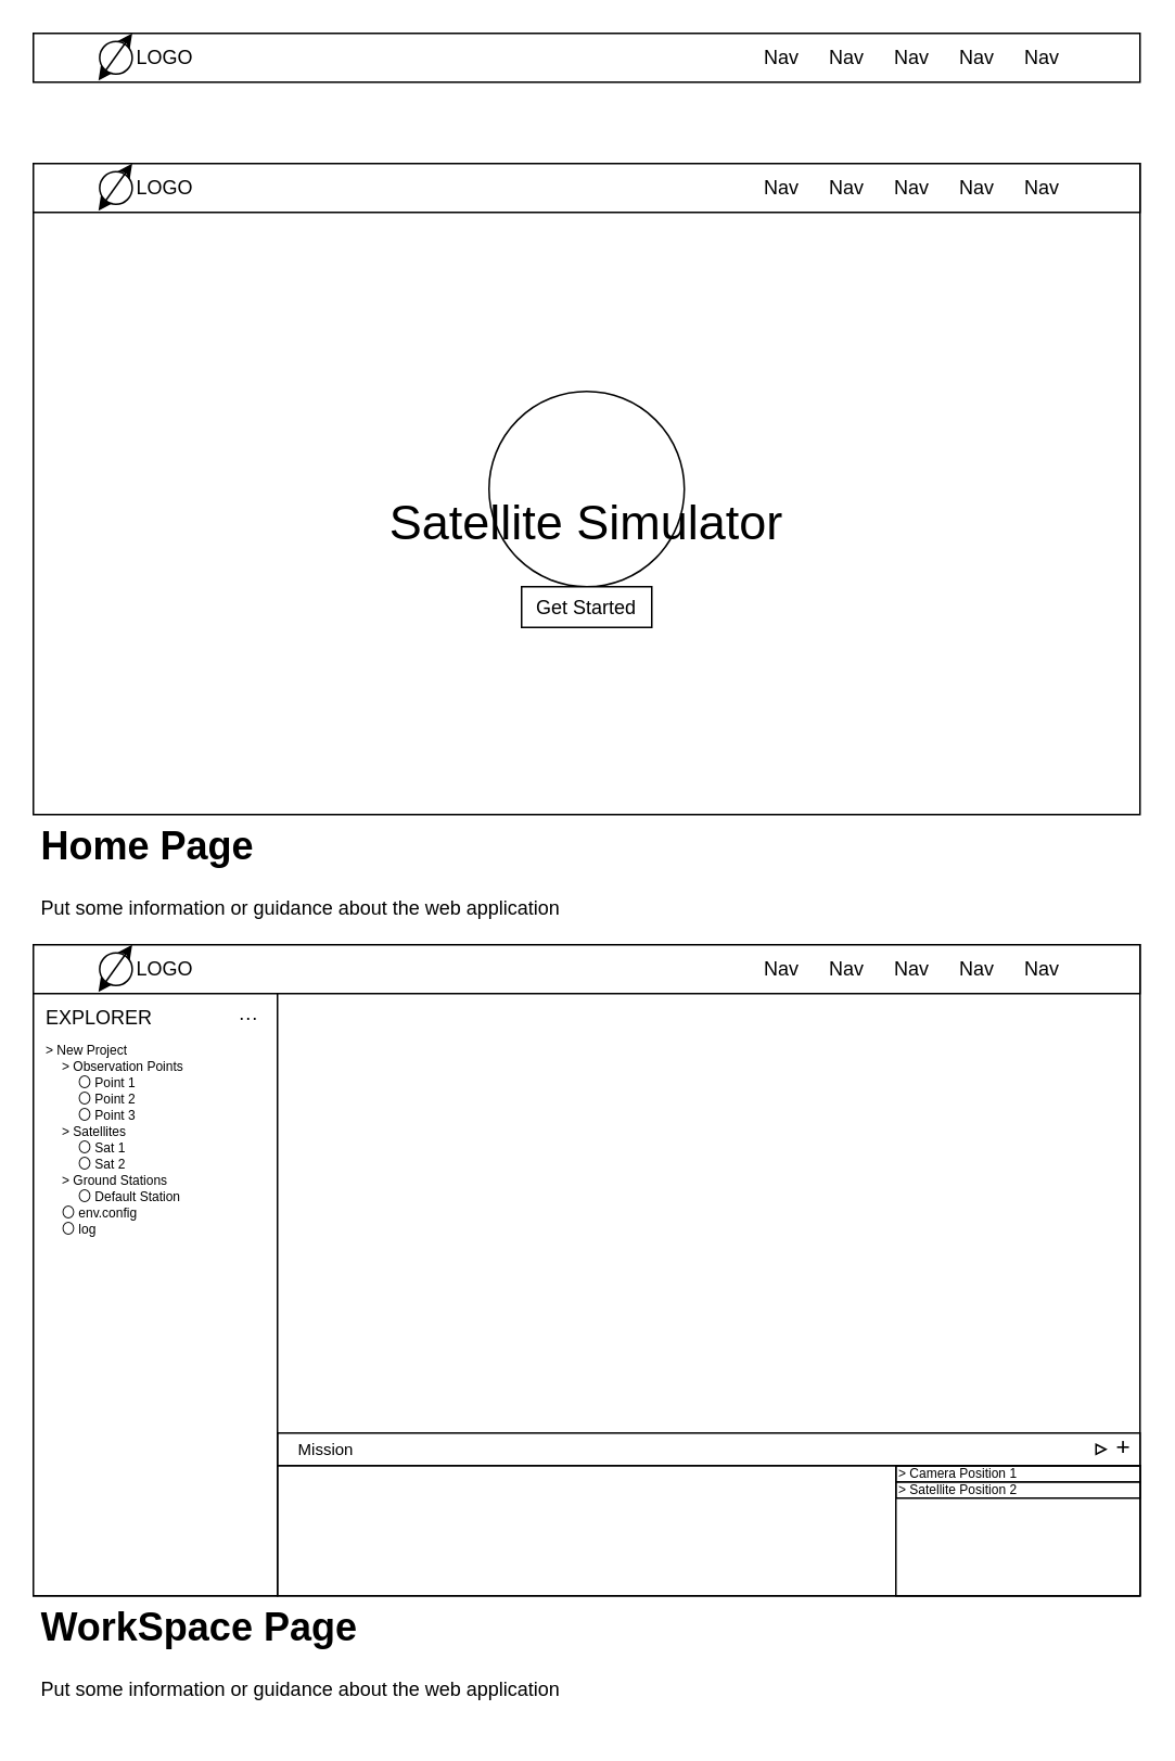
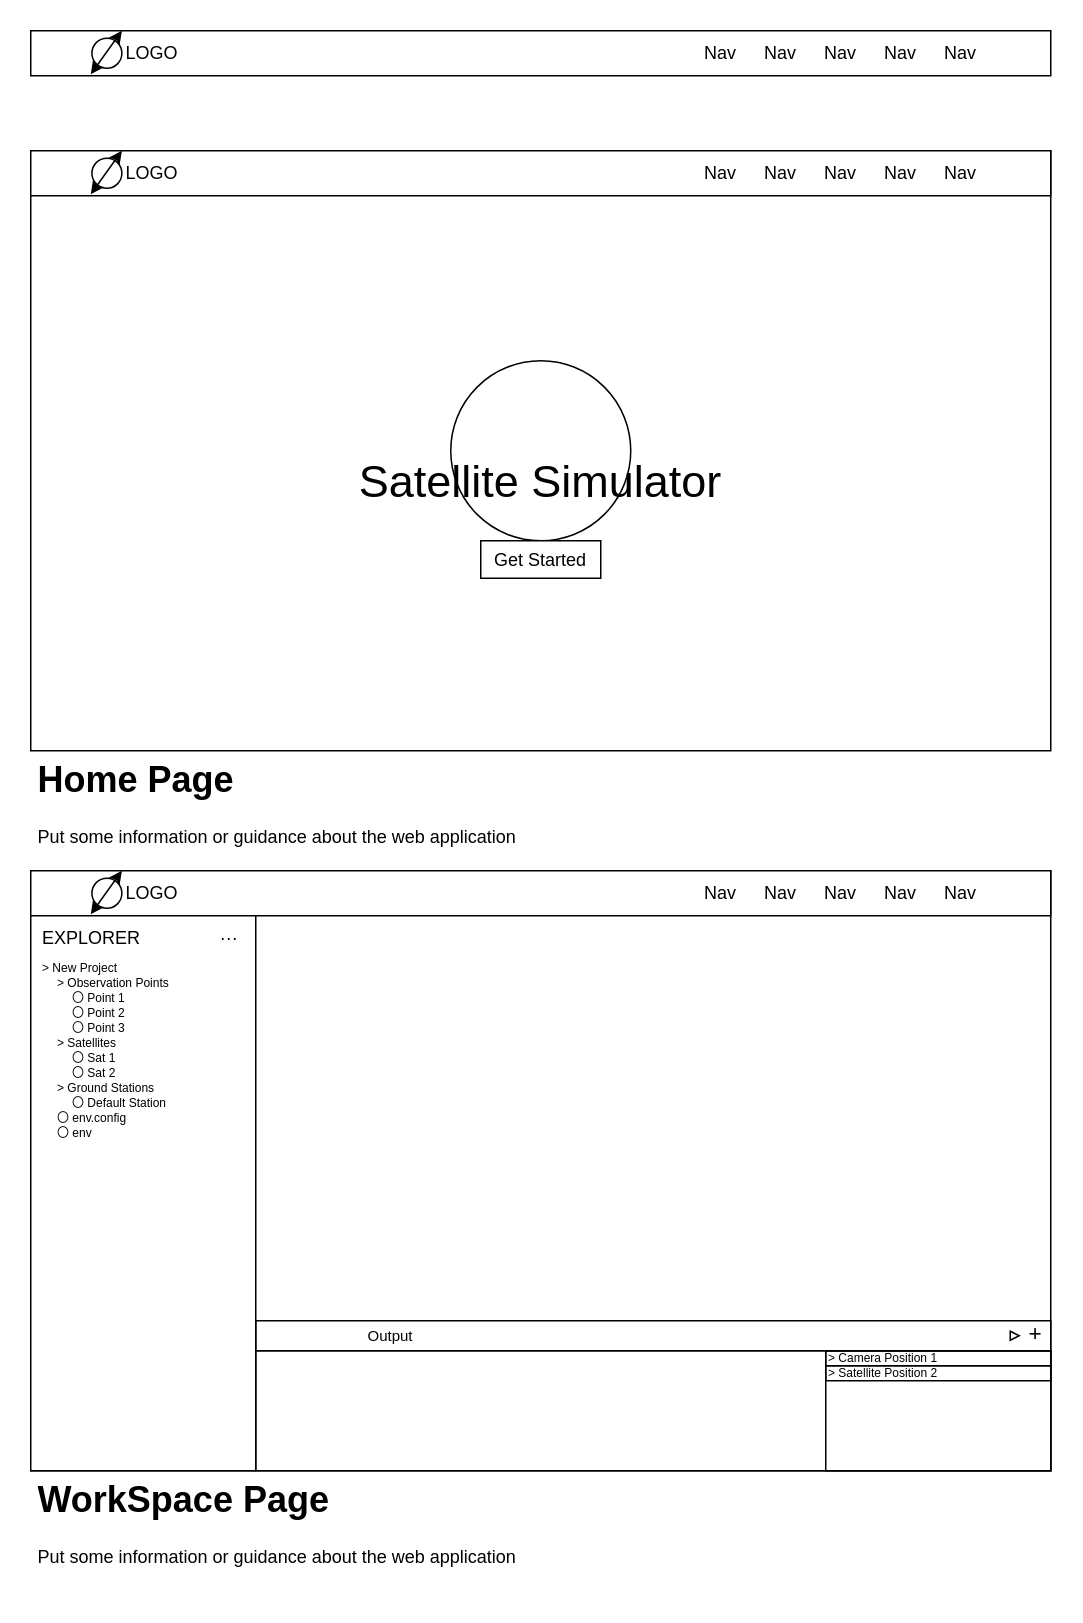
  <mxCell id="0" />
  <mxCell id="1" parent="0" />
  <mxCell id="2" value="" style="group" vertex="1" connectable="0" parent="1"><mxGeometry x="20" y="100" width="680" height="480" as="geometry" /></mxCell>
  <mxCell id="3" value="" style="rounded=0;whiteSpace=wrap;html=1;" vertex="1" parent="2"><mxGeometry width="680" height="400" as="geometry" /></mxCell>
  <mxCell id="4" value="&lt;h1&gt;Home Page&lt;/h1&gt;&lt;p&gt;Put some information or guidance about the web application&lt;/p&gt;" style="text;html=1;strokeColor=none;fillColor=none;spacing=5;spacingTop=-20;whiteSpace=wrap;overflow=hidden;rounded=0;" vertex="1" parent="2"><mxGeometry y="400" width="680" height="80" as="geometry" /></mxCell>
  <mxCell id="5" value="" style="ellipse;whiteSpace=wrap;html=1;aspect=fixed;" vertex="1" parent="2"><mxGeometry x="280" y="140" width="120" height="120" as="geometry" /></mxCell>
  <mxCell id="6" value="" style="group" vertex="1" connectable="0" parent="2"><mxGeometry width="680" height="30" as="geometry" /></mxCell>
  <mxCell id="7" value="" style="rounded=0;whiteSpace=wrap;html=1;" vertex="1" parent="6"><mxGeometry width="680" height="30" as="geometry" /></mxCell>
  <mxCell id="8" value="" style="ellipse;whiteSpace=wrap;html=1;aspect=fixed;" vertex="1" parent="6"><mxGeometry x="40.76" y="5" width="20" height="20" as="geometry" /></mxCell>
  <mxCell id="9" value="LOGO" style="text;html=1;strokeColor=none;fillColor=none;align=center;verticalAlign=middle;whiteSpace=wrap;rounded=0;" vertex="1" parent="6"><mxGeometry x="60.76" width="40" height="30" as="geometry" /></mxCell>
  <mxCell id="10" value="" style="endArrow=classic;startArrow=classic;html=1;rounded=0;entryX=0;entryY=0;entryDx=0;entryDy=0;exitX=0.043;exitY=0.968;exitDx=0;exitDy=0;exitPerimeter=0;" edge="1" parent="6" target="9"><mxGeometry width="50" height="50" relative="1" as="geometry"><mxPoint x="40.0" y="29.04" as="sourcePoint" /><mxPoint x="80.76" as="targetPoint" /></mxGeometry></mxCell>
  <mxCell id="11" value="Nav" style="text;html=1;strokeColor=none;fillColor=none;align=center;verticalAlign=middle;whiteSpace=wrap;rounded=0;" vertex="1" parent="6"><mxGeometry x="440" width="40" height="30" as="geometry" /></mxCell>
  <mxCell id="12" value="Nav" style="text;html=1;strokeColor=none;fillColor=none;align=center;verticalAlign=middle;whiteSpace=wrap;rounded=0;" vertex="1" parent="6"><mxGeometry x="480" width="40" height="30" as="geometry" /></mxCell>
  <mxCell id="13" value="Nav" style="text;html=1;strokeColor=none;fillColor=none;align=center;verticalAlign=middle;whiteSpace=wrap;rounded=0;" vertex="1" parent="6"><mxGeometry x="520" width="40" height="30" as="geometry" /></mxCell>
  <mxCell id="14" value="Nav" style="text;html=1;strokeColor=none;fillColor=none;align=center;verticalAlign=middle;whiteSpace=wrap;rounded=0;" vertex="1" parent="6"><mxGeometry x="560" width="40" height="30" as="geometry" /></mxCell>
  <mxCell id="15" value="Nav" style="text;html=1;strokeColor=none;fillColor=none;align=center;verticalAlign=middle;whiteSpace=wrap;rounded=0;" vertex="1" parent="6"><mxGeometry x="600" width="40" height="30" as="geometry" /></mxCell>
  <mxCell id="16" value="Satellite Simulator" style="text;html=1;strokeColor=none;fillColor=none;align=center;verticalAlign=middle;whiteSpace=wrap;rounded=0;fontSize=30;" vertex="1" parent="2"><mxGeometry x="200" y="205" width="280" height="30" as="geometry" /></mxCell>
  <mxCell id="17" value="Get Started" style="whiteSpace=wrap;html=1;fontSize=12;rounded=0;" vertex="1" parent="2"><mxGeometry x="300" y="260" width="80" height="25" as="geometry" /></mxCell>
  <mxCell id="18" value="" style="group" vertex="1" connectable="0" parent="1"><mxGeometry x="20" y="580" width="680" height="480" as="geometry" /></mxCell>
  <mxCell id="19" value="" style="rounded=0;whiteSpace=wrap;html=1;" vertex="1" parent="18"><mxGeometry width="680" height="400" as="geometry" /></mxCell>
  <mxCell id="20" value="&lt;h1&gt;WorkSpace Page&lt;/h1&gt;&lt;p&gt;Put some information or guidance about the web application&lt;/p&gt;" style="text;html=1;strokeColor=none;fillColor=none;spacing=5;spacingTop=-20;whiteSpace=wrap;overflow=hidden;rounded=0;" vertex="1" parent="18"><mxGeometry y="400" width="680" height="80" as="geometry" /></mxCell>
  <mxCell id="21" value="" style="group" vertex="1" connectable="0" parent="18"><mxGeometry width="680" height="30" as="geometry" /></mxCell>
  <mxCell id="22" value="" style="rounded=0;whiteSpace=wrap;html=1;" vertex="1" parent="21"><mxGeometry width="680" height="30" as="geometry" /></mxCell>
  <mxCell id="23" value="" style="ellipse;whiteSpace=wrap;html=1;aspect=fixed;" vertex="1" parent="21"><mxGeometry x="40.76" y="5" width="20" height="20" as="geometry" /></mxCell>
  <mxCell id="24" value="LOGO" style="text;html=1;strokeColor=none;fillColor=none;align=center;verticalAlign=middle;whiteSpace=wrap;rounded=0;" vertex="1" parent="21"><mxGeometry x="60.76" width="40" height="30" as="geometry" /></mxCell>
  <mxCell id="25" value="" style="endArrow=classic;startArrow=classic;html=1;rounded=0;entryX=0;entryY=0;entryDx=0;entryDy=0;exitX=0.043;exitY=0.968;exitDx=0;exitDy=0;exitPerimeter=0;" edge="1" parent="21" target="24"><mxGeometry width="50" height="50" relative="1" as="geometry"><mxPoint x="40.0" y="29.04" as="sourcePoint" /><mxPoint x="80.76" as="targetPoint" /></mxGeometry></mxCell>
  <mxCell id="26" value="Nav" style="text;html=1;strokeColor=none;fillColor=none;align=center;verticalAlign=middle;whiteSpace=wrap;rounded=0;" vertex="1" parent="21"><mxGeometry x="440" width="40" height="30" as="geometry" /></mxCell>
  <mxCell id="27" value="Nav" style="text;html=1;strokeColor=none;fillColor=none;align=center;verticalAlign=middle;whiteSpace=wrap;rounded=0;" vertex="1" parent="21"><mxGeometry x="480" width="40" height="30" as="geometry" /></mxCell>
  <mxCell id="28" value="Nav" style="text;html=1;strokeColor=none;fillColor=none;align=center;verticalAlign=middle;whiteSpace=wrap;rounded=0;" vertex="1" parent="21"><mxGeometry x="520" width="40" height="30" as="geometry" /></mxCell>
  <mxCell id="29" value="Nav" style="text;html=1;strokeColor=none;fillColor=none;align=center;verticalAlign=middle;whiteSpace=wrap;rounded=0;" vertex="1" parent="21"><mxGeometry x="560" width="40" height="30" as="geometry" /></mxCell>
  <mxCell id="30" value="Nav" style="text;html=1;strokeColor=none;fillColor=none;align=center;verticalAlign=middle;whiteSpace=wrap;rounded=0;" vertex="1" parent="21"><mxGeometry x="600" width="40" height="30" as="geometry" /></mxCell>
  <mxCell id="31" value="" style="group" vertex="1" connectable="0" parent="18"><mxGeometry y="30" width="150" height="370" as="geometry" /></mxCell>
  <mxCell id="32" value="" style="rounded=0;whiteSpace=wrap;html=1;fontSize=12;" vertex="1" parent="31"><mxGeometry width="150" height="370" as="geometry" /></mxCell>
  <mxCell id="33" value="EXPLORER" style="text;html=1;strokeColor=none;fillColor=none;align=left;verticalAlign=middle;whiteSpace=wrap;rounded=0;fontSize=12;spacingLeft=6;spacingRight=6;" vertex="1" parent="31"><mxGeometry width="150" height="30" as="geometry" /></mxCell>
  <mxCell id="34" value="···" style="text;html=1;strokeColor=none;fillColor=none;align=center;verticalAlign=middle;whiteSpace=wrap;rounded=0;fontSize=12;" vertex="1" parent="31"><mxGeometry x="120" width="25" height="30" as="geometry" /></mxCell>
  <mxCell id="35" value="&amp;gt; New Project" style="rounded=0;whiteSpace=wrap;html=1;fontSize=8;align=left;spacingLeft=6;spacingRight=6;fontColor=default;strokeColor=none;fillColor=none;" vertex="1" parent="31"><mxGeometry y="30" width="150" height="10" as="geometry" /></mxCell>
  <mxCell id="36" value="&amp;gt; Observation Points" style="rounded=0;whiteSpace=wrap;html=1;fontSize=8;align=left;spacingLeft=6;spacingRight=6;fontColor=default;strokeColor=none;fillColor=none;" vertex="1" parent="31"><mxGeometry x="10" y="40" width="140" height="10" as="geometry" /></mxCell>
  <mxCell id="37" value="〇 Point 1" style="rounded=0;whiteSpace=wrap;html=1;fontSize=8;align=left;spacingLeft=6;spacingRight=6;fontColor=default;strokeColor=none;fillColor=none;" vertex="1" parent="31"><mxGeometry x="20" y="50" width="130" height="10" as="geometry" /></mxCell>
  <mxCell id="38" value="〇&amp;nbsp;Point 2" style="rounded=0;whiteSpace=wrap;html=1;fontSize=8;align=left;spacingLeft=6;spacingRight=6;fontColor=default;strokeColor=none;fillColor=none;" vertex="1" parent="31"><mxGeometry x="20" y="60" width="130" height="10" as="geometry" /></mxCell>
  <mxCell id="39" value="〇&amp;nbsp;Point 3" style="rounded=0;whiteSpace=wrap;html=1;fontSize=8;align=left;spacingLeft=6;spacingRight=6;fontColor=default;strokeColor=none;fillColor=none;" vertex="1" parent="31"><mxGeometry x="20" y="70" width="130" height="10" as="geometry" /></mxCell>
  <mxCell id="40" value="&amp;gt; Satellites" style="rounded=0;whiteSpace=wrap;html=1;fontSize=8;align=left;spacingLeft=6;spacingRight=6;fontColor=default;strokeColor=none;fillColor=none;" vertex="1" parent="31"><mxGeometry x="10" y="80" width="140" height="10" as="geometry" /></mxCell>
  <mxCell id="41" value="〇&amp;nbsp;Sat 1" style="rounded=0;whiteSpace=wrap;html=1;fontSize=8;align=left;spacingLeft=6;spacingRight=6;fontColor=default;strokeColor=none;fillColor=none;" vertex="1" parent="31"><mxGeometry x="20" y="90" width="130" height="10" as="geometry" /></mxCell>
  <mxCell id="42" value="〇&amp;nbsp;Sat 2" style="rounded=0;whiteSpace=wrap;html=1;fontSize=8;align=left;spacingLeft=6;spacingRight=6;fontColor=default;strokeColor=none;fillColor=none;" vertex="1" parent="31"><mxGeometry x="20" y="100" width="130" height="10" as="geometry" /></mxCell>
  <mxCell id="43" value="&amp;gt; Ground Stations" style="rounded=0;whiteSpace=wrap;html=1;fontSize=8;align=left;spacingLeft=6;spacingRight=6;fontColor=default;strokeColor=none;fillColor=none;" vertex="1" parent="31"><mxGeometry x="10" y="110" width="140" height="10" as="geometry" /></mxCell>
  <mxCell id="44" value="〇&amp;nbsp;Default Station" style="rounded=0;whiteSpace=wrap;html=1;fontSize=8;align=left;spacingLeft=6;spacingRight=6;fontColor=default;strokeColor=none;fillColor=none;" vertex="1" parent="31"><mxGeometry x="20" y="120" width="130" height="10" as="geometry" /></mxCell>
  <mxCell id="45" value="〇&amp;nbsp;env.config" style="rounded=0;whiteSpace=wrap;html=1;fontSize=8;align=left;spacingLeft=6;spacingRight=6;fontColor=default;strokeColor=none;fillColor=none;" vertex="1" parent="31"><mxGeometry x="10" y="130" width="140" height="10" as="geometry" /></mxCell>
- <mxCell id="46" value="〇&amp;nbsp;log" style="rounded=0;whiteSpace=wrap;html=1;fontSize=8;align=left;spacingLeft=6;spacingRight=6;fontColor=default;strokeColor=none;fillColor=none;" vertex="1" parent="31"><mxGeometry x="10" y="140" width="140" height="10" as="geometry" /></mxCell>
+ <mxCell id="46" value="〇&amp;nbsp;env" style="rounded=0;whiteSpace=wrap;html=1;fontSize=8;align=left;spacingLeft=6;spacingRight=6;fontColor=default;strokeColor=none;fillColor=none;" vertex="1" parent="31"><mxGeometry x="10" y="140" width="140" height="10" as="geometry" /></mxCell>
  <mxCell id="47" value="" style="group" vertex="1" connectable="0" parent="18"><mxGeometry x="150" y="300" width="530" height="100" as="geometry" /></mxCell>
  <mxCell id="48" value="" style="rounded=0;whiteSpace=wrap;html=1;fontSize=8;fontColor=default;fillColor=none;" vertex="1" parent="47"><mxGeometry y="20" width="530" height="80" as="geometry" /></mxCell>
  <mxCell id="49" value="" style="rounded=0;whiteSpace=wrap;html=1;fontSize=8;fontColor=default;fillColor=none;" vertex="1" parent="47"><mxGeometry x="380" y="20" width="150" height="80" as="geometry" /></mxCell>
  <mxCell id="50" value="" style="rounded=0;whiteSpace=wrap;html=1;fontSize=8;fontColor=default;fillColor=none;" vertex="1" parent="47"><mxGeometry width="530" height="20" as="geometry" /></mxCell>
- <mxCell id="51" value="Mission" style="text;html=1;strokeColor=none;fillColor=none;align=center;verticalAlign=middle;whiteSpace=wrap;rounded=0;fontSize=10;fontColor=default;" vertex="1" parent="47"><mxGeometry width="60" height="20" as="geometry" /></mxCell>
+ <mxCell id="52" value="Output" style="text;html=1;strokeColor=none;fillColor=none;align=center;verticalAlign=middle;whiteSpace=wrap;rounded=0;fontSize=10;fontColor=default;" vertex="1" parent="47"><mxGeometry x="60" width="60" height="20" as="geometry" /></mxCell>
  <mxCell id="53" value="+" style="text;html=1;strokeColor=none;fillColor=none;align=center;verticalAlign=middle;whiteSpace=wrap;rounded=0;fontSize=15;fontColor=default;strokeWidth=1;" vertex="1" parent="47"><mxGeometry x="510" width="20" height="15" as="geometry" /></mxCell>
  <mxCell id="54" value="&amp;gt; Camera Position 1" style="rounded=0;whiteSpace=wrap;html=1;fontSize=8;fontColor=default;fillColor=none;align=left;" vertex="1" parent="47"><mxGeometry x="380" y="20" width="150" height="10" as="geometry" /></mxCell>
  <mxCell id="55" value="&amp;gt; Satellite Position 2" style="rounded=0;whiteSpace=wrap;html=1;fontSize=8;fontColor=default;fillColor=none;align=left;" vertex="1" parent="47"><mxGeometry x="380" y="30" width="150" height="10" as="geometry" /></mxCell>
  <mxCell id="56" value="" style="triangle;whiteSpace=wrap;html=1;fontSize=15;fontColor=default;strokeWidth=1;fillColor=none;" vertex="1" parent="47"><mxGeometry x="503" y="7" width="6" height="6" as="geometry" /></mxCell>
  <mxCell id="57" value="" style="group" vertex="1" connectable="0" parent="1"><mxGeometry x="20" y="20" width="680" height="30" as="geometry" /></mxCell>
  <mxCell id="58" value="" style="rounded=0;whiteSpace=wrap;html=1;" vertex="1" parent="57"><mxGeometry width="680" height="30" as="geometry" /></mxCell>
  <mxCell id="59" value="" style="ellipse;whiteSpace=wrap;html=1;aspect=fixed;" vertex="1" parent="57"><mxGeometry x="40.76" y="5" width="20" height="20" as="geometry" /></mxCell>
  <mxCell id="60" value="LOGO" style="text;html=1;strokeColor=none;fillColor=none;align=center;verticalAlign=middle;whiteSpace=wrap;rounded=0;" vertex="1" parent="57"><mxGeometry x="60.76" width="40" height="30" as="geometry" /></mxCell>
  <mxCell id="61" value="" style="endArrow=classic;startArrow=classic;html=1;rounded=0;entryX=0;entryY=0;entryDx=0;entryDy=0;exitX=0.043;exitY=0.968;exitDx=0;exitDy=0;exitPerimeter=0;" edge="1" parent="57" target="60"><mxGeometry width="50" height="50" relative="1" as="geometry"><mxPoint x="40.0" y="29.04" as="sourcePoint" /><mxPoint x="80.76" as="targetPoint" /></mxGeometry></mxCell>
  <mxCell id="62" value="Nav" style="text;html=1;strokeColor=none;fillColor=none;align=center;verticalAlign=middle;whiteSpace=wrap;rounded=0;" vertex="1" parent="57"><mxGeometry x="440" width="40" height="30" as="geometry" /></mxCell>
  <mxCell id="63" value="Nav" style="text;html=1;strokeColor=none;fillColor=none;align=center;verticalAlign=middle;whiteSpace=wrap;rounded=0;" vertex="1" parent="57"><mxGeometry x="480" width="40" height="30" as="geometry" /></mxCell>
  <mxCell id="64" value="Nav" style="text;html=1;strokeColor=none;fillColor=none;align=center;verticalAlign=middle;whiteSpace=wrap;rounded=0;" vertex="1" parent="57"><mxGeometry x="520" width="40" height="30" as="geometry" /></mxCell>
  <mxCell id="65" value="Nav" style="text;html=1;strokeColor=none;fillColor=none;align=center;verticalAlign=middle;whiteSpace=wrap;rounded=0;" vertex="1" parent="57"><mxGeometry x="560" width="40" height="30" as="geometry" /></mxCell>
  <mxCell id="66" value="Nav" style="text;html=1;strokeColor=none;fillColor=none;align=center;verticalAlign=middle;whiteSpace=wrap;rounded=0;" vertex="1" parent="57"><mxGeometry x="600" width="40" height="30" as="geometry" /></mxCell>
